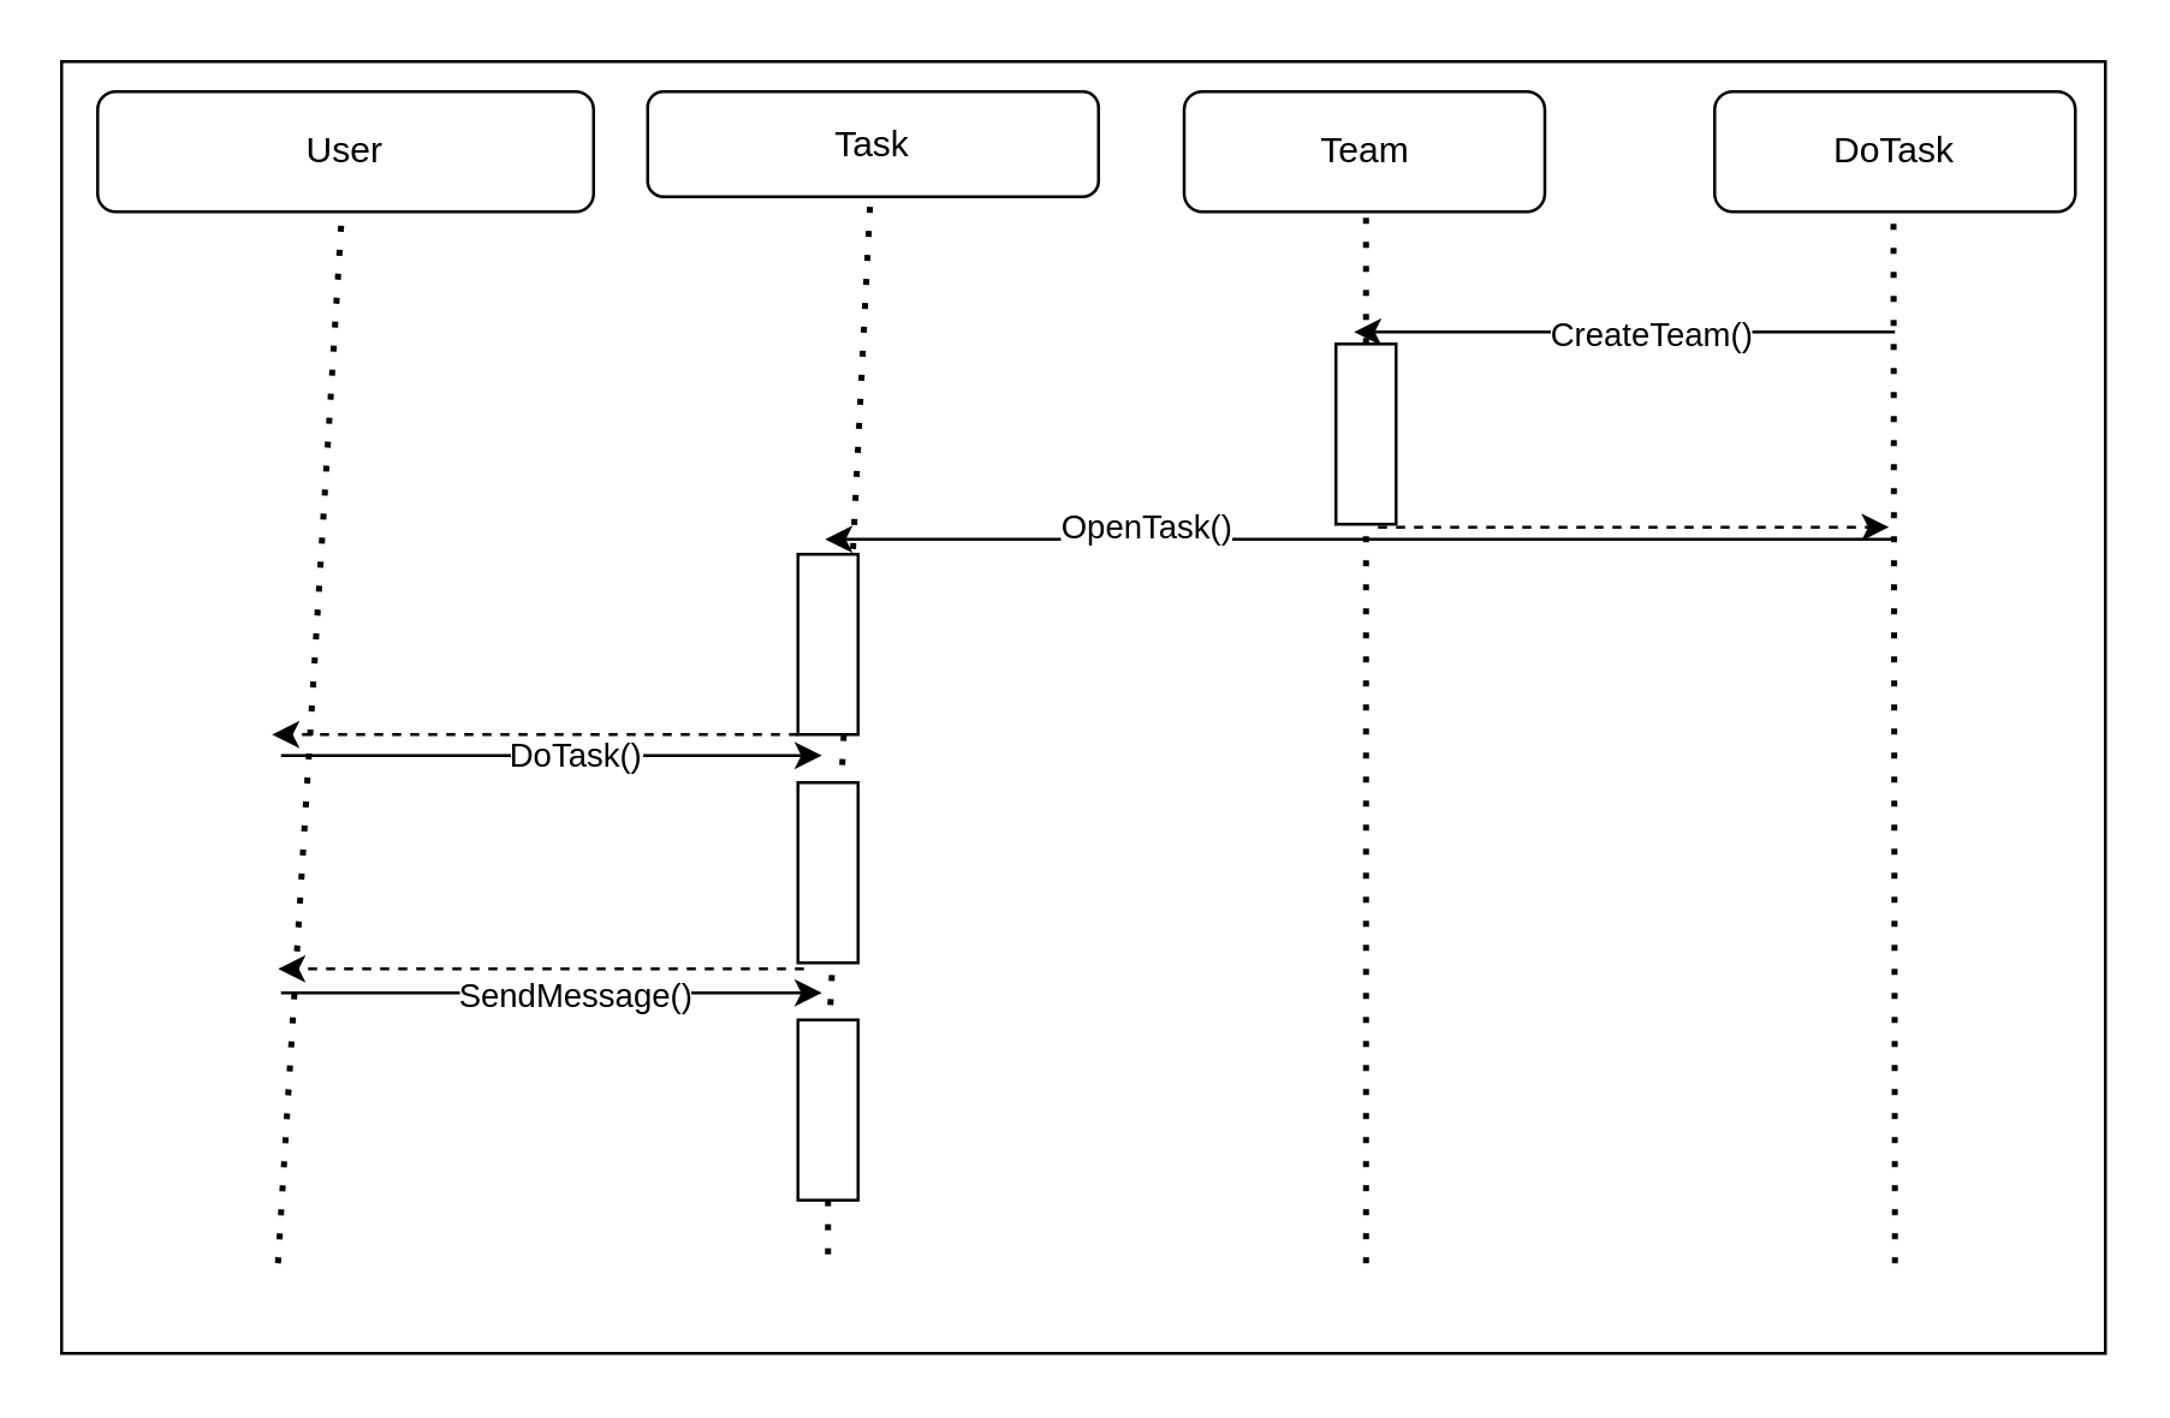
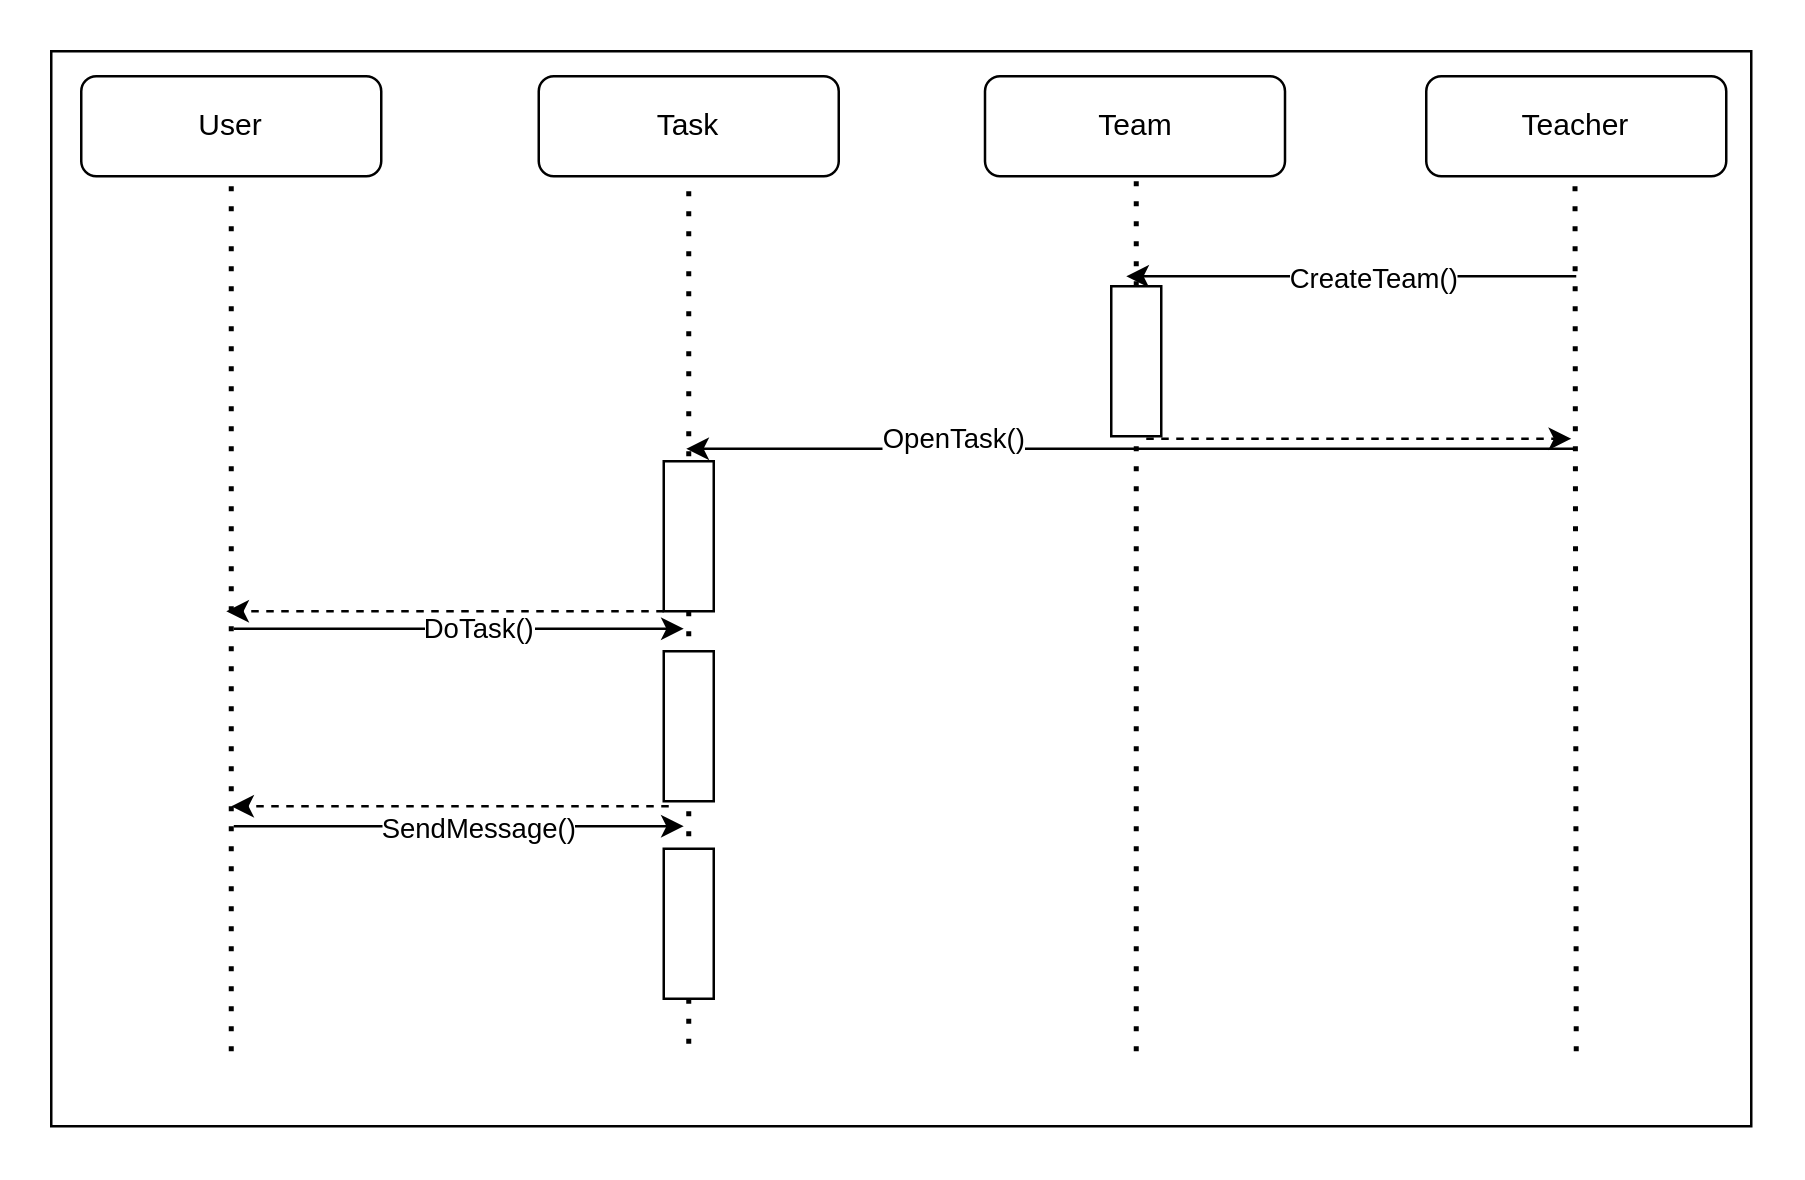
  <mxCell id="0" />
  <mxCell id="1" parent="0" />
- <mxCell id="2" value="Task" style="rounded=1;whiteSpace=wrap;html=1;" vertex="1" parent="1"><mxGeometry x="215" y="30" width="150" height="35" as="geometry" /></mxCell>
- <mxCell id="3" value="DoTask" style="rounded=1;whiteSpace=wrap;html=1;" vertex="1" parent="1"><mxGeometry x="570" y="30" width="120" height="40" as="geometry" /></mxCell>
+ <mxCell id="2" value="Task" style="rounded=1;whiteSpace=wrap;html=1;" vertex="1" parent="1"><mxGeometry x="215" y="30" width="120" height="40" as="geometry" /></mxCell>
+ <mxCell id="3" value="Teacher" style="rounded=1;whiteSpace=wrap;html=1;" vertex="1" parent="1"><mxGeometry x="570" y="30" width="120" height="40" as="geometry" /></mxCell>
  <mxCell id="4" value="Team" style="rounded=1;whiteSpace=wrap;html=1;" vertex="1" parent="1"><mxGeometry x="393.5" y="30" width="120" height="40" as="geometry" /></mxCell>
  <mxCell id="5" value="" style="endArrow=none;dashed=1;html=1;dashPattern=1 3;strokeWidth=2;rounded=0;" edge="1" parent="1" target="2"><mxGeometry width="50" height="50" relative="1" as="geometry"><mxPoint x="275" y="350" as="sourcePoint" /><mxPoint x="485" y="290" as="targetPoint" /></mxGeometry></mxCell>
  <mxCell id="6" value="" style="endArrow=none;dashed=1;html=1;dashPattern=1 3;strokeWidth=2;rounded=0;" edge="1" parent="1" source="10"><mxGeometry width="50" height="50" relative="1" as="geometry"><mxPoint x="454" y="470" as="sourcePoint" /><mxPoint x="454" y="70" as="targetPoint" /></mxGeometry></mxCell>
  <mxCell id="7" value="" style="endArrow=none;dashed=1;html=1;dashPattern=1 3;strokeWidth=2;rounded=0;" edge="1" parent="1"><mxGeometry width="50" height="50" relative="1" as="geometry"><mxPoint x="630" y="420" as="sourcePoint" /><mxPoint x="629.5" y="70" as="targetPoint" /></mxGeometry></mxCell>
  <mxCell id="8" value="" style="endArrow=classic;html=1;rounded=0;" edge="1" parent="1"><mxGeometry width="50" height="50" relative="1" as="geometry"><mxPoint x="630" y="110" as="sourcePoint" /><mxPoint x="450" y="110" as="targetPoint" /></mxGeometry></mxCell>
  <mxCell id="9" value="CreateTeam()" style="edgeLabel;html=1;align=center;verticalAlign=middle;resizable=0;points=[];" vertex="1" connectable="0" parent="8"><mxGeometry x="-0.089" relative="1" as="geometry"><mxPoint as="offset" /></mxGeometry></mxCell>
  <mxCell id="10" value="" style="rounded=0;whiteSpace=wrap;html=1;" vertex="1" parent="1"><mxGeometry x="444" y="114" width="20" height="60" as="geometry" /></mxCell>
  <mxCell id="11" value="" style="endArrow=classic;html=1;rounded=0;" edge="1" parent="1"><mxGeometry width="50" height="50" relative="1" as="geometry"><mxPoint x="630" y="179" as="sourcePoint" /><mxPoint x="274" y="179" as="targetPoint" /></mxGeometry></mxCell>
  <mxCell id="12" value="OpenTask()" style="edgeLabel;html=1;align=center;verticalAlign=middle;resizable=0;points=[];" vertex="1" connectable="0" parent="11"><mxGeometry x="-0.089" relative="1" as="geometry"><mxPoint x="-88" y="-5" as="offset" /></mxGeometry></mxCell>
  <mxCell id="13" value="" style="rounded=0;whiteSpace=wrap;html=1;" vertex="1" parent="1"><mxGeometry x="265" y="184" width="20" height="60" as="geometry" /></mxCell>
  <mxCell id="14" value="" style="endArrow=classic;html=1;rounded=0;" edge="1" parent="1"><mxGeometry width="50" height="50" relative="1" as="geometry"><mxPoint x="93" y="251" as="sourcePoint" /><mxPoint x="273" y="251" as="targetPoint" /></mxGeometry></mxCell>
  <mxCell id="15" value="DoTask()" style="edgeLabel;html=1;align=center;verticalAlign=middle;resizable=0;points=[];" vertex="1" connectable="0" parent="14"><mxGeometry x="0.211" y="1" relative="1" as="geometry"><mxPoint x="-12" as="offset" /></mxGeometry></mxCell>
  <mxCell id="16" value="" style="rounded=0;whiteSpace=wrap;html=1;" vertex="1" parent="1"><mxGeometry x="265" y="260" width="20" height="60" as="geometry" /></mxCell>
- <mxCell id="17" value="User" style="rounded=1;whiteSpace=wrap;html=1;" vertex="1" parent="1"><mxGeometry x="32" y="30" width="165" height="40" as="geometry" /></mxCell>
+ <mxCell id="17" value="User" style="rounded=1;whiteSpace=wrap;html=1;" vertex="1" parent="1"><mxGeometry x="32" y="30" width="120" height="40" as="geometry" /></mxCell>
  <mxCell id="18" value="" style="endArrow=none;dashed=1;html=1;dashPattern=1 3;strokeWidth=2;rounded=0;" edge="1" parent="1" target="17"><mxGeometry width="50" height="50" relative="1" as="geometry"><mxPoint x="92" y="420" as="sourcePoint" /><mxPoint x="302" y="290" as="targetPoint" /></mxGeometry></mxCell>
  <mxCell id="19" value="" style="endArrow=none;dashed=1;html=1;dashPattern=1 3;strokeWidth=2;rounded=0;entryX=0.5;entryY=1;entryDx=0;entryDy=0;" edge="1" parent="1" target="10"><mxGeometry width="50" height="50" relative="1" as="geometry"><mxPoint x="454" y="420" as="sourcePoint" /><mxPoint x="460" y="180" as="targetPoint" /></mxGeometry></mxCell>
  <mxCell id="20" value="" style="endArrow=classic;html=1;rounded=0;dashed=1;" edge="1" parent="1"><mxGeometry width="50" height="50" relative="1" as="geometry"><mxPoint x="458" y="175" as="sourcePoint" /><mxPoint x="628" y="175" as="targetPoint" /></mxGeometry></mxCell>
  <mxCell id="21" value="" style="endArrow=classic;html=1;rounded=0;exitX=0;exitY=1;exitDx=0;exitDy=0;dashed=1;" edge="1" parent="1" source="13"><mxGeometry width="50" height="50" relative="1" as="geometry"><mxPoint x="430" y="340" as="sourcePoint" /><mxPoint x="90" y="244" as="targetPoint" /></mxGeometry></mxCell>
  <mxCell id="22" value="" style="endArrow=classic;html=1;rounded=0;exitX=0;exitY=1;exitDx=0;exitDy=0;dashed=1;" edge="1" parent="1"><mxGeometry width="50" height="50" relative="1" as="geometry"><mxPoint x="267" y="322" as="sourcePoint" /><mxPoint x="92" y="322" as="targetPoint" /></mxGeometry></mxCell>
  <mxCell id="23" value="" style="endArrow=classic;html=1;rounded=0;" edge="1" parent="1"><mxGeometry width="50" height="50" relative="1" as="geometry"><mxPoint x="93" y="330" as="sourcePoint" /><mxPoint x="273" y="330" as="targetPoint" /></mxGeometry></mxCell>
  <mxCell id="24" value="SendMessage()" style="edgeLabel;html=1;align=center;verticalAlign=middle;resizable=0;points=[];" vertex="1" connectable="0" parent="23"><mxGeometry x="0.211" y="1" relative="1" as="geometry"><mxPoint x="-12" y="1" as="offset" /></mxGeometry></mxCell>
  <mxCell id="25" value="" style="rounded=0;whiteSpace=wrap;html=1;" vertex="1" parent="1"><mxGeometry x="265" y="339" width="20" height="60" as="geometry" /></mxCell>
  <mxCell id="26" value="" style="endArrow=none;dashed=1;html=1;dashPattern=1 3;strokeWidth=2;rounded=0;exitX=0.5;exitY=1;exitDx=0;exitDy=0;" edge="1" parent="1" source="25"><mxGeometry width="50" height="50" relative="1" as="geometry"><mxPoint x="430" y="340" as="sourcePoint" /><mxPoint x="275" y="420" as="targetPoint" /></mxGeometry></mxCell>
  <mxCell id="27" value="" style="rounded=0;whiteSpace=wrap;html=1;fillColor=none;" vertex="1" parent="1"><mxGeometry x="20" y="20" width="680" height="430" as="geometry" /></mxCell>
